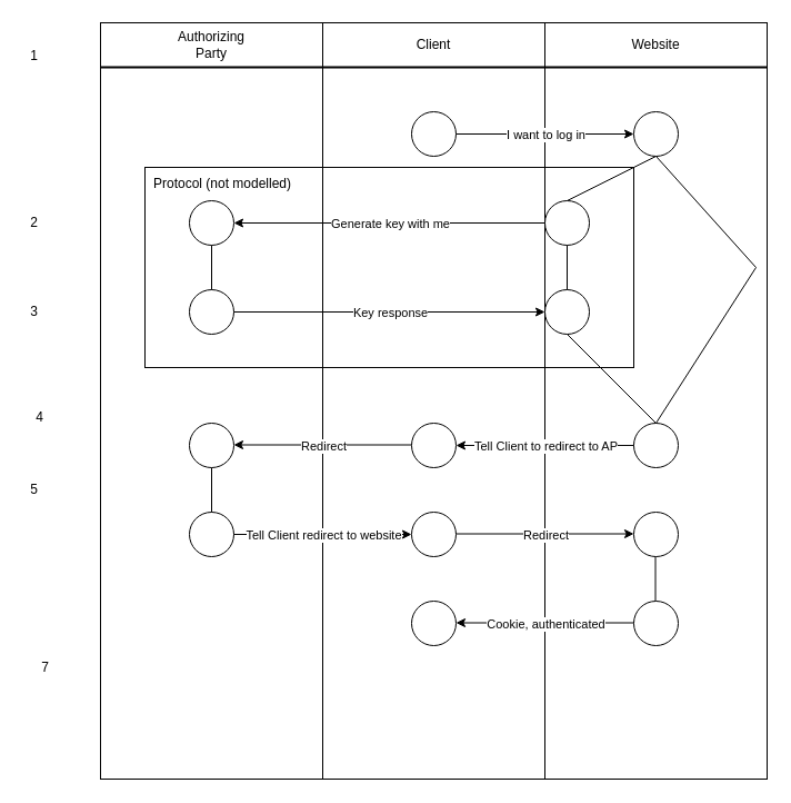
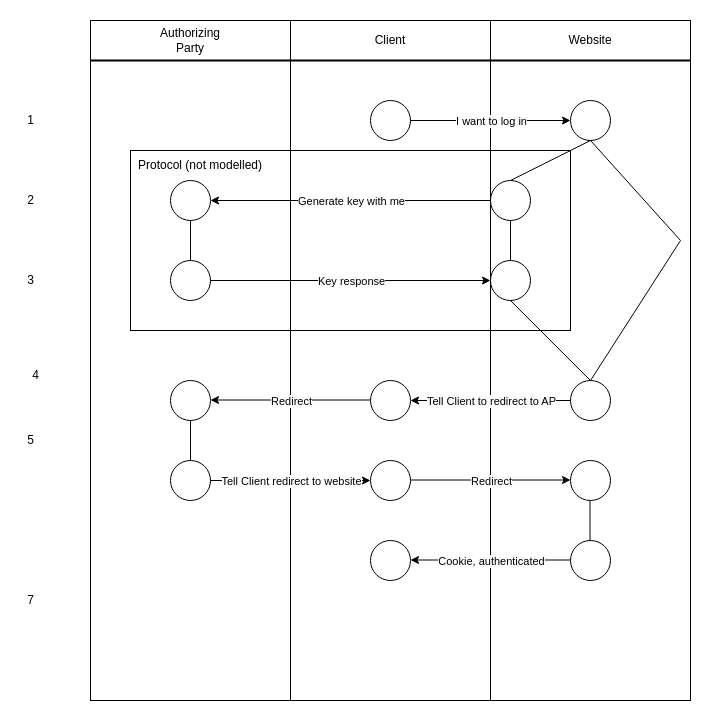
  <mxCell id="0" />
  <mxCell id="1" parent="0" />
  <mxCell id="2" value="" style="rounded=0;whiteSpace=wrap;html=1;" vertex="1" parent="1"><mxGeometry x="130" y="150" width="440" height="180" as="geometry" /></mxCell>
  <mxCell id="3" value="" style="rounded=0;whiteSpace=wrap;html=1;fillColor=none;" parent="1" vertex="1"><mxGeometry x="90" y="20" width="200" height="680" as="geometry" /></mxCell>
  <mxCell id="4" value="" style="rounded=0;whiteSpace=wrap;html=1;fillColor=none;" parent="1" vertex="1"><mxGeometry x="290" y="20" width="200" height="680" as="geometry" /></mxCell>
  <mxCell id="5" value="" style="rounded=0;whiteSpace=wrap;html=1;fillColor=none;" parent="1" vertex="1"><mxGeometry x="490" y="20" width="200" height="680" as="geometry" /></mxCell>
  <mxCell id="6" value="" style="ellipse;whiteSpace=wrap;html=1;aspect=fixed;" parent="1" vertex="1"><mxGeometry x="370" y="100" width="40" height="40" as="geometry" /></mxCell>
  <mxCell id="7" value="" style="ellipse;whiteSpace=wrap;html=1;aspect=fixed;" parent="1" vertex="1"><mxGeometry x="570" y="100" width="40" height="40" as="geometry" /></mxCell>
  <mxCell id="8" value="Authorizing Party" style="text;html=1;strokeColor=none;fillColor=none;align=center;verticalAlign=middle;whiteSpace=wrap;rounded=0;" parent="1" vertex="1"><mxGeometry x="160" y="20" width="60" height="40" as="geometry" /></mxCell>
  <mxCell id="9" value="Client" style="text;html=1;strokeColor=none;fillColor=none;align=center;verticalAlign=middle;whiteSpace=wrap;rounded=0;" parent="1" vertex="1"><mxGeometry x="360" y="20" width="60" height="40" as="geometry" /></mxCell>
  <mxCell id="10" value="&lt;div&gt;Website&lt;/div&gt;" style="text;html=1;strokeColor=none;fillColor=none;align=center;verticalAlign=middle;whiteSpace=wrap;rounded=0;" parent="1" vertex="1"><mxGeometry x="560" y="20" width="60" height="40" as="geometry" /></mxCell>
  <mxCell id="11" value="" style="line;strokeWidth=2;html=1;fillColor=none;" parent="1" vertex="1"><mxGeometry x="90" y="55" width="600" height="10" as="geometry" /></mxCell>
  <mxCell id="12" value="" style="endArrow=classic;html=1;rounded=0;exitX=1;exitY=0.5;exitDx=0;exitDy=0;entryX=0;entryY=0.5;entryDx=0;entryDy=0;" parent="1" source="6" target="7" edge="1"><mxGeometry relative="1" as="geometry"><mxPoint x="780" y="400" as="sourcePoint" /><mxPoint x="880" y="400" as="targetPoint" /></mxGeometry></mxCell>
  <mxCell id="13" value="&lt;div&gt;I want to log in&lt;/div&gt;" style="edgeLabel;html=1;align=center;verticalAlign=middle;resizable=0;points=[];" vertex="1" connectable="0" parent="12"><mxGeometry x="-0.163" y="-1" relative="1" as="geometry"><mxPoint x="13" y="-1" as="offset" /></mxGeometry></mxCell>
  <mxCell id="14" value="" style="ellipse;whiteSpace=wrap;html=1;aspect=fixed;" parent="1" vertex="1"><mxGeometry x="370" y="380" width="40" height="40" as="geometry" /></mxCell>
  <mxCell id="15" value="" style="ellipse;whiteSpace=wrap;html=1;aspect=fixed;" parent="1" vertex="1"><mxGeometry x="570" y="380" width="40" height="40" as="geometry" /></mxCell>
  <mxCell id="16" value="" style="endArrow=none;html=1;rounded=0;entryX=0.5;entryY=1;entryDx=0;entryDy=0;exitX=0.5;exitY=0;exitDx=0;exitDy=0;" parent="1" source="15" target="7" edge="1"><mxGeometry width="50" height="50" relative="1" as="geometry"><mxPoint x="450" y="250" as="sourcePoint" /><mxPoint x="500" y="200" as="targetPoint" /><Array as="points"><mxPoint x="680" y="240" /></Array></mxGeometry></mxCell>
  <mxCell id="17" value="" style="ellipse;whiteSpace=wrap;html=1;aspect=fixed;" parent="1" vertex="1"><mxGeometry x="170" y="380" width="40" height="40" as="geometry" /></mxCell>
- <mxCell id="18" value="1" style="text;html=1;align=center;verticalAlign=middle;resizable=0;points=[];autosize=1;strokeColor=none;fillColor=none;" parent="1" vertex="1"><mxGeometry x="20" y="40" width="20" height="20" as="geometry" /></mxCell>
+ <mxCell id="18" value="1" style="text;html=1;align=center;verticalAlign=middle;resizable=0;points=[];autosize=1;strokeColor=none;fillColor=none;" parent="1" vertex="1"><mxGeometry x="20" y="110" width="20" height="20" as="geometry" /></mxCell>
  <mxCell id="19" value="2" style="text;html=1;align=center;verticalAlign=middle;resizable=0;points=[];autosize=1;strokeColor=none;fillColor=none;" parent="1" vertex="1"><mxGeometry x="20" y="190" width="20" height="20" as="geometry" /></mxCell>
  <mxCell id="20" value="3" style="text;html=1;align=center;verticalAlign=middle;resizable=0;points=[];autosize=1;strokeColor=none;fillColor=none;" parent="1" vertex="1"><mxGeometry x="20" y="270" width="20" height="20" as="geometry" /></mxCell>
  <mxCell id="21" value="4" style="text;html=1;align=center;verticalAlign=middle;resizable=0;points=[];autosize=1;strokeColor=none;fillColor=none;" parent="1" vertex="1"><mxGeometry x="25" y="365" width="20" height="20" as="geometry" /></mxCell>
  <mxCell id="22" value="5" style="text;html=1;align=center;verticalAlign=middle;resizable=0;points=[];autosize=1;strokeColor=none;fillColor=none;" parent="1" vertex="1"><mxGeometry x="20" y="430" width="20" height="20" as="geometry" /></mxCell>
- <mxCell id="23" value="&lt;div&gt;7&lt;/div&gt;" style="text;html=1;align=center;verticalAlign=middle;resizable=0;points=[];autosize=1;strokeColor=none;fillColor=none;" parent="1" vertex="1"><mxGeometry x="30" y="590" width="20" height="20" as="geometry" /></mxCell>
+ <mxCell id="23" value="&lt;div&gt;7&lt;/div&gt;" style="text;html=1;align=center;verticalAlign=middle;resizable=0;points=[];autosize=1;strokeColor=none;fillColor=none;" parent="1" vertex="1"><mxGeometry x="20" y="590" width="20" height="20" as="geometry" /></mxCell>
  <mxCell id="24" value="" style="ellipse;whiteSpace=wrap;html=1;aspect=fixed;" vertex="1" parent="1"><mxGeometry x="490" y="180" width="40" height="40" as="geometry" /></mxCell>
  <mxCell id="25" value="" style="ellipse;whiteSpace=wrap;html=1;aspect=fixed;" vertex="1" parent="1"><mxGeometry x="490" y="260" width="40" height="40" as="geometry" /></mxCell>
  <mxCell id="26" value="" style="ellipse;whiteSpace=wrap;html=1;aspect=fixed;" vertex="1" parent="1"><mxGeometry x="170" y="180" width="40" height="40" as="geometry" /></mxCell>
  <mxCell id="27" value="" style="ellipse;whiteSpace=wrap;html=1;aspect=fixed;" vertex="1" parent="1"><mxGeometry x="170" y="260" width="40" height="40" as="geometry" /></mxCell>
  <mxCell id="28" value="" style="endArrow=none;html=1;rounded=0;entryX=0.5;entryY=1;entryDx=0;entryDy=0;exitX=0.5;exitY=0;exitDx=0;exitDy=0;" edge="1" parent="1" source="24" target="7"><mxGeometry width="50" height="50" relative="1" as="geometry"><mxPoint x="530" y="360" as="sourcePoint" /><mxPoint x="580" y="310" as="targetPoint" /></mxGeometry></mxCell>
  <mxCell id="29" value="" style="endArrow=none;html=1;rounded=0;entryX=0.5;entryY=1;entryDx=0;entryDy=0;exitX=0.5;exitY=0;exitDx=0;exitDy=0;" edge="1" parent="1" source="25" target="24"><mxGeometry width="50" height="50" relative="1" as="geometry"><mxPoint x="530" y="360" as="sourcePoint" /><mxPoint x="580" y="310" as="targetPoint" /></mxGeometry></mxCell>
  <mxCell id="30" value="" style="endArrow=none;html=1;rounded=0;entryX=0.5;entryY=1;entryDx=0;entryDy=0;exitX=0.5;exitY=0;exitDx=0;exitDy=0;" edge="1" parent="1" source="15" target="25"><mxGeometry width="50" height="50" relative="1" as="geometry"><mxPoint x="530" y="360" as="sourcePoint" /><mxPoint x="580" y="310" as="targetPoint" /></mxGeometry></mxCell>
  <mxCell id="31" value="" style="endArrow=classic;html=1;rounded=0;entryX=1;entryY=0.5;entryDx=0;entryDy=0;exitX=0;exitY=0.5;exitDx=0;exitDy=0;" edge="1" parent="1" source="24" target="26"><mxGeometry width="50" height="50" relative="1" as="geometry"><mxPoint x="530" y="360" as="sourcePoint" /><mxPoint x="580" y="310" as="targetPoint" /></mxGeometry></mxCell>
  <mxCell id="32" value="&lt;div&gt;Generate key with me&lt;/div&gt;" style="edgeLabel;html=1;align=center;verticalAlign=middle;resizable=0;points=[];" vertex="1" connectable="0" parent="31"><mxGeometry x="-0.086" y="2" relative="1" as="geometry"><mxPoint x="-12" y="-2" as="offset" /></mxGeometry></mxCell>
  <mxCell id="33" value="" style="endArrow=classic;html=1;rounded=0;exitX=1;exitY=0.5;exitDx=0;exitDy=0;entryX=0;entryY=0.5;entryDx=0;entryDy=0;" edge="1" parent="1" source="27" target="25"><mxGeometry width="50" height="50" relative="1" as="geometry"><mxPoint x="530" y="360" as="sourcePoint" /><mxPoint x="580" y="310" as="targetPoint" /></mxGeometry></mxCell>
  <mxCell id="34" value="&lt;div&gt;Key response&lt;/div&gt;" style="edgeLabel;html=1;align=center;verticalAlign=middle;resizable=0;points=[];" vertex="1" connectable="0" parent="33"><mxGeometry x="-0.121" y="-2" relative="1" as="geometry"><mxPoint x="17" y="-2" as="offset" /></mxGeometry></mxCell>
  <mxCell id="35" value="" style="endArrow=none;html=1;rounded=0;entryX=0.5;entryY=1;entryDx=0;entryDy=0;exitX=0.5;exitY=0;exitDx=0;exitDy=0;" edge="1" parent="1" source="27" target="26"><mxGeometry width="50" height="50" relative="1" as="geometry"><mxPoint x="530" y="360" as="sourcePoint" /><mxPoint x="580" y="310" as="targetPoint" /></mxGeometry></mxCell>
  <mxCell id="36" value="Protocol (not modelled)" style="text;html=1;strokeColor=none;fillColor=none;align=center;verticalAlign=middle;whiteSpace=wrap;rounded=0;" vertex="1" parent="1"><mxGeometry x="130" y="150" width="140" height="30" as="geometry" /></mxCell>
  <mxCell id="37" value="" style="ellipse;whiteSpace=wrap;html=1;aspect=fixed;" vertex="1" parent="1"><mxGeometry x="370" y="460" width="40" height="40" as="geometry" /></mxCell>
  <mxCell id="38" value="" style="ellipse;whiteSpace=wrap;html=1;aspect=fixed;" vertex="1" parent="1"><mxGeometry x="570" y="460" width="40" height="40" as="geometry" /></mxCell>
  <mxCell id="39" value="" style="ellipse;whiteSpace=wrap;html=1;aspect=fixed;" vertex="1" parent="1"><mxGeometry x="170" y="460" width="40" height="40" as="geometry" /></mxCell>
  <mxCell id="40" value="" style="ellipse;whiteSpace=wrap;html=1;aspect=fixed;" vertex="1" parent="1"><mxGeometry x="370" y="540" width="40" height="40" as="geometry" /></mxCell>
  <mxCell id="41" value="" style="ellipse;whiteSpace=wrap;html=1;aspect=fixed;" vertex="1" parent="1"><mxGeometry x="570" y="540" width="40" height="40" as="geometry" /></mxCell>
  <mxCell id="42" value="" style="endArrow=classic;html=1;rounded=0;entryX=1;entryY=0.5;entryDx=0;entryDy=0;exitX=0;exitY=0.5;exitDx=0;exitDy=0;" edge="1" parent="1" source="15" target="14"><mxGeometry width="50" height="50" relative="1" as="geometry"><mxPoint x="580" y="370" as="sourcePoint" /><mxPoint x="630" y="320" as="targetPoint" /></mxGeometry></mxCell>
  <mxCell id="43" value="Tell Client to redirect to AP" style="edgeLabel;html=1;align=center;verticalAlign=middle;resizable=0;points=[];" vertex="1" connectable="0" parent="42"><mxGeometry x="-0.188" relative="1" as="geometry"><mxPoint x="-15" as="offset" /></mxGeometry></mxCell>
  <mxCell id="44" value="" style="endArrow=classic;html=1;rounded=0;entryX=1;entryY=0.5;entryDx=0;entryDy=0;exitX=0;exitY=0.5;exitDx=0;exitDy=0;" edge="1" parent="1"><mxGeometry width="50" height="50" relative="1" as="geometry"><mxPoint x="370" y="399.5" as="sourcePoint" /><mxPoint x="210" y="399.5" as="targetPoint" /></mxGeometry></mxCell>
  <mxCell id="45" value="&lt;div&gt;Redirect&lt;/div&gt;" style="edgeLabel;html=1;align=center;verticalAlign=middle;resizable=0;points=[];" vertex="1" connectable="0" parent="44"><mxGeometry x="-0.237" relative="1" as="geometry"><mxPoint x="-19" y="1" as="offset" /></mxGeometry></mxCell>
  <mxCell id="46" value="" style="endArrow=classic;html=1;rounded=0;entryX=0;entryY=0.5;entryDx=0;entryDy=0;exitX=1;exitY=0.5;exitDx=0;exitDy=0;" edge="1" parent="1" source="39" target="37"><mxGeometry width="50" height="50" relative="1" as="geometry"><mxPoint x="380" y="409.5" as="sourcePoint" /><mxPoint x="220" y="409.5" as="targetPoint" /></mxGeometry></mxCell>
  <mxCell id="47" value="&lt;div&gt;Tell Client redirect to website&lt;/div&gt;" style="edgeLabel;html=1;align=center;verticalAlign=middle;resizable=0;points=[];" vertex="1" connectable="0" parent="46"><mxGeometry x="0.263" relative="1" as="geometry"><mxPoint x="-21" as="offset" /></mxGeometry></mxCell>
  <mxCell id="48" value="" style="endArrow=classic;html=1;rounded=0;entryX=0;entryY=0.5;entryDx=0;entryDy=0;exitX=1;exitY=0.5;exitDx=0;exitDy=0;" edge="1" parent="1"><mxGeometry width="50" height="50" relative="1" as="geometry"><mxPoint x="410" y="479.5" as="sourcePoint" /><mxPoint x="570" y="479.5" as="targetPoint" /></mxGeometry></mxCell>
  <mxCell id="49" value="&lt;div&gt;Redirect&lt;/div&gt;" style="edgeLabel;html=1;align=center;verticalAlign=middle;resizable=0;points=[];" vertex="1" connectable="0" parent="48"><mxGeometry x="-0.188" y="-3" relative="1" as="geometry"><mxPoint x="15" y="-2" as="offset" /></mxGeometry></mxCell>
  <mxCell id="50" value="" style="endArrow=classic;html=1;rounded=0;entryX=1;entryY=0.5;entryDx=0;entryDy=0;exitX=0;exitY=0.5;exitDx=0;exitDy=0;" edge="1" parent="1"><mxGeometry width="50" height="50" relative="1" as="geometry"><mxPoint x="570" y="559.5" as="sourcePoint" /><mxPoint x="410" y="559.5" as="targetPoint" /></mxGeometry></mxCell>
  <mxCell id="51" value="&lt;div&gt;Cookie, authenticated&lt;/div&gt;" style="edgeLabel;html=1;align=center;verticalAlign=middle;resizable=0;points=[];" vertex="1" connectable="0" parent="50"><mxGeometry x="-0.125" y="1" relative="1" as="geometry"><mxPoint x="-10" as="offset" /></mxGeometry></mxCell>
  <mxCell id="52" value="" style="endArrow=none;html=1;rounded=0;entryX=0.5;entryY=1;entryDx=0;entryDy=0;exitX=0.5;exitY=0;exitDx=0;exitDy=0;" edge="1" parent="1" source="39" target="17"><mxGeometry width="50" height="50" relative="1" as="geometry"><mxPoint x="580" y="370" as="sourcePoint" /><mxPoint x="630" y="320" as="targetPoint" /></mxGeometry></mxCell>
  <mxCell id="53" value="" style="endArrow=none;html=1;rounded=0;entryX=0.5;entryY=1;entryDx=0;entryDy=0;exitX=0.5;exitY=0;exitDx=0;exitDy=0;" edge="1" parent="1"><mxGeometry width="50" height="50" relative="1" as="geometry"><mxPoint x="589.5" y="540" as="sourcePoint" /><mxPoint x="589.5" y="500" as="targetPoint" /></mxGeometry></mxCell>
